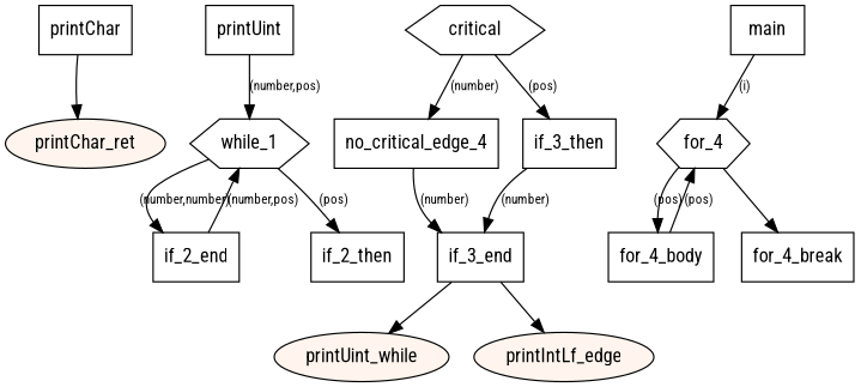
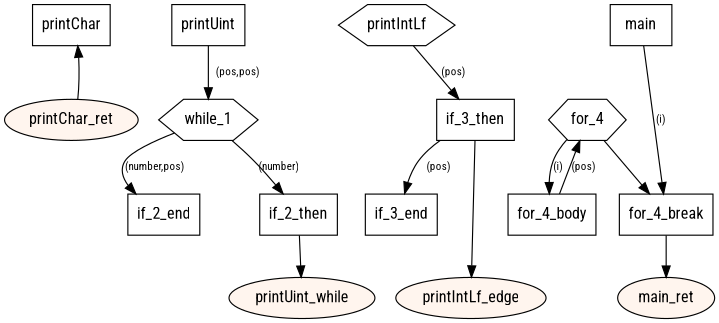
  digraph {
    fontname="Roboto Condensed"
    node [fontname="Roboto Condensed" shape=box]
    edge [fontname="Roboto Condensed" fontsize="10pt"]
    n1 [label=printChar]
    n2 [fillcolor="#fff5ee" label=printChar_ret shape=oval style=filled]
    n3 [label=printUint]
    n4 [label=while_1 shape=hexagon]
    n5 [label=if_2_end]
    n6 [label=if_2_then]
    n7 [fillcolor="#fff5ee" label=printUint_while shape=oval style=filled]
-   n8 [label=critical shape=hexagon]
-   n9 [label=no_critical_edge_4]
+   n8 [label=printIntLf shape=hexagon]
    n10 [label=if_3_then]
    n11 [label=if_3_end]
    n12 [fillcolor="#fff5ee" label=printIntLf_edge shape=oval style=filled]
    n13 [label=main]
    n14 [label=for_4 shape=hexagon]
    n15 [label=for_4_break]
    n16 [label=for_4_body]
+   n17 [fillcolor="#fff5ee" label=main_ret shape=oval style=filled]
    subgraph sub_1 {
      n1
      n2
    }
    subgraph sub_2 {
      n3
      n4
      n5
      n6
      n7
    }
    subgraph sub_3 {
      n8
-     n9
      n10
      n11
      n12
    }
    subgraph sub_4 {
      n13
      n14
      n15
      n16
+     n17
    }
-   n1 -> n2
-   n3 -> n4 [label="(number,pos)"]
-   n4 -> n5 [label="(number,number)"]
-   n4 -> n6 [label="(pos)"]
-   n5 -> n4 [label="(number,pos)"]
-   n11 -> n7
-   n8 -> n9 [label="(number)"]
+   n2 -> n1
+   n3 -> n4 [label="(pos,pos)"]
+   n4 -> n5 [label="(number,pos)"]
+   n4 -> n6 [label="(number)"]
+   n6 -> n7
    n8 -> n10 [label="(pos)"]
-   n9 -> n11 [label="(number)"]
-   n10 -> n11 [label="(number)"]
-   n11 -> n12
-   n13 -> n14 [label="(i)"]
+   n10 -> n11 [label="(pos)"]
+   n10 -> n12
+   n13 -> n15 [label="(i)"]
    n14 -> n15
-   n14 -> n16 [label="(pos)"]
+   n14 -> n16 [label="(i)"]
+   n15 -> n17
    n16 -> n14 [label="(pos)"]
  }
